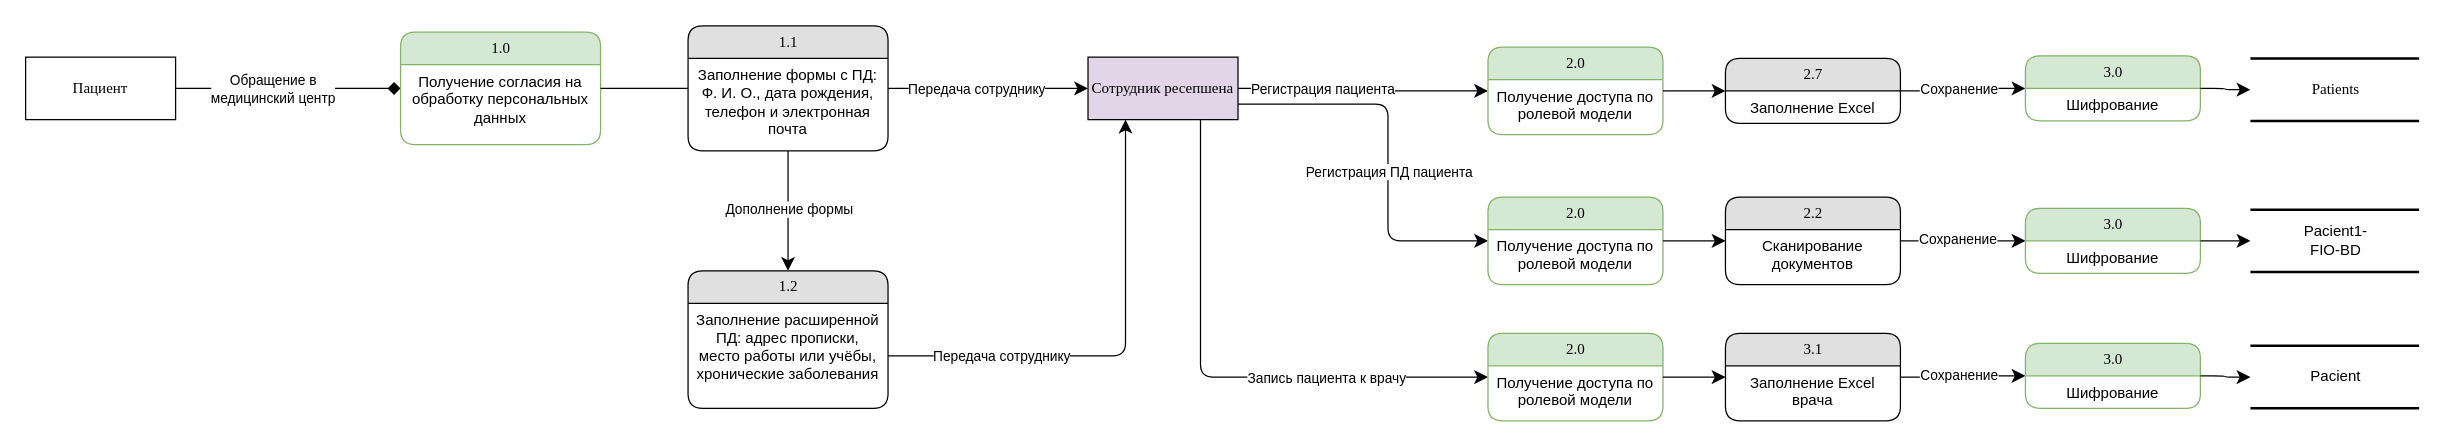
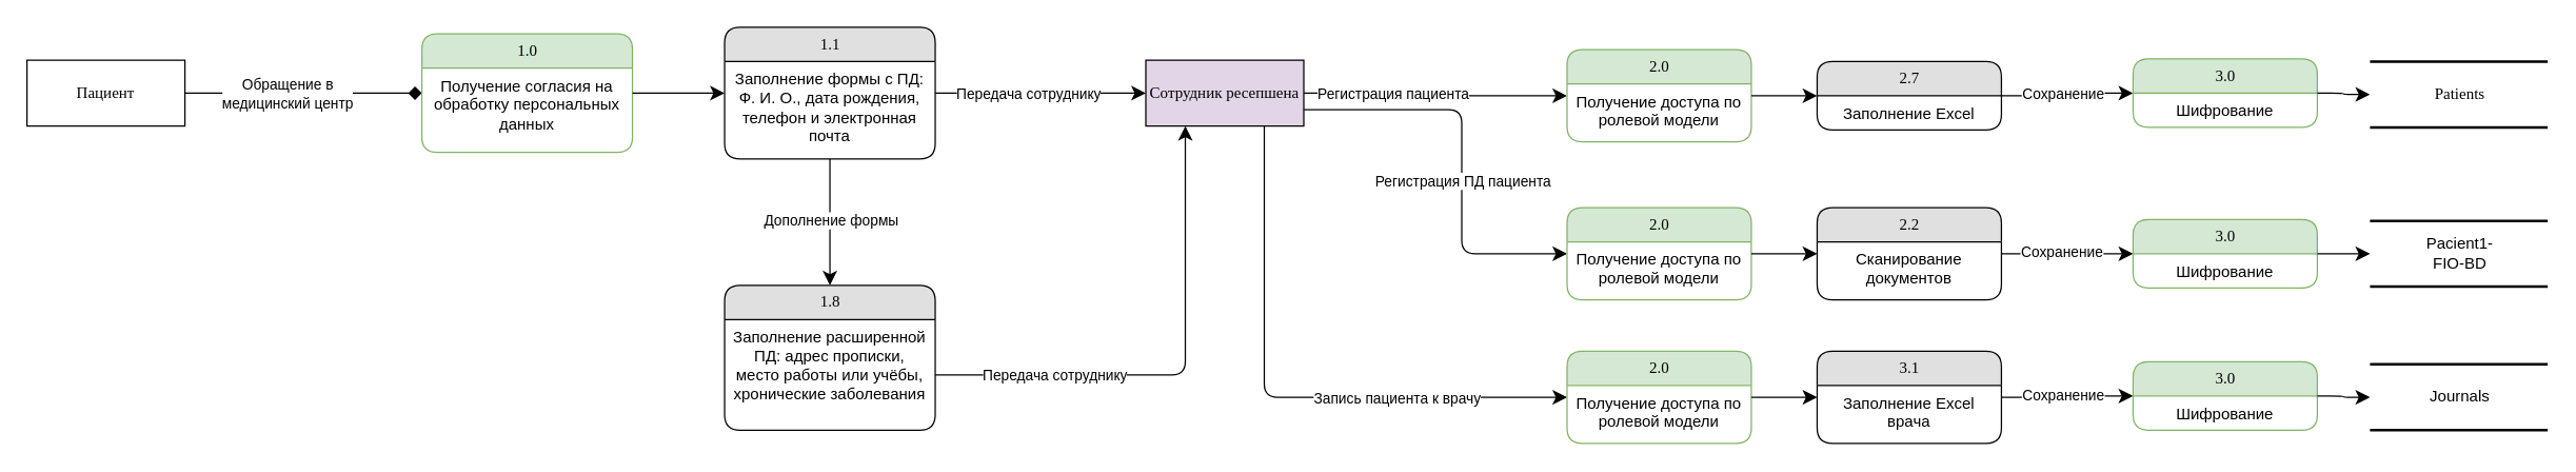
  <mxCell id="0" />
  <mxCell id="1" parent="0" />
  <mxCell id="2" value="Patients" style="html=1;rounded=0;shadow=0;comic=0;labelBackgroundColor=none;strokeWidth=2;fontFamily=Verdana;fontSize=12;align=center;shape=mxgraph.ios7ui.horLines;" parent="1" vertex="1"><mxGeometry x="1800" y="46" width="135" height="50" as="geometry" /></mxCell>
  <mxCell id="3" value="Сотрудник ресепшена" style="whiteSpace=wrap;html=1;rounded=0;shadow=0;comic=0;labelBackgroundColor=none;strokeWidth=1;fontFamily=Verdana;fontSize=12;align=center;fillColor=#e1d5e7;" parent="1" vertex="1"><mxGeometry x="870" y="45" width="120" height="50" as="geometry" /></mxCell>
  <mxCell id="4" style="edgeStyle=none;html=1;labelBackgroundColor=none;startFill=0;startSize=8;endFill=1;endSize=8;fontFamily=Verdana;fontSize=12;endArrow=diamond;" parent="1" source="6" target="37" edge="1"><mxGeometry relative="1" as="geometry"><mxPoint x="150" y="68" as="targetPoint" /></mxGeometry></mxCell>
  <mxCell id="5" value="Обращение в &lt;br&gt;медицинский центр" style="edgeLabel;html=1;align=center;verticalAlign=middle;resizable=0;points=[];" parent="4" vertex="1" connectable="0"><mxGeometry x="0.216" y="2" relative="1" as="geometry"><mxPoint x="-32" y="2" as="offset" /></mxGeometry></mxCell>
  <mxCell id="6" value="Пациент" style="whiteSpace=wrap;html=1;rounded=0;shadow=0;comic=0;labelBackgroundColor=none;strokeWidth=1;fontFamily=Verdana;fontSize=12;align=center;" parent="1" vertex="1"><mxGeometry x="20" y="45" width="120" height="50" as="geometry" /></mxCell>
  <mxCell id="7" style="edgeStyle=none;html=1;labelBackgroundColor=none;startFill=0;startSize=8;endFill=1;endSize=8;fontFamily=Verdana;fontSize=12;" parent="1" source="13" target="3" edge="1"><mxGeometry relative="1" as="geometry" /></mxCell>
  <mxCell id="8" value="Передача сотруднику" style="edgeLabel;html=1;align=center;verticalAlign=middle;resizable=0;points=[];" parent="7" vertex="1" connectable="0"><mxGeometry x="-0.142" y="1" relative="1" as="geometry"><mxPoint x="1" y="1" as="offset" /></mxGeometry></mxCell>
  <mxCell id="9" style="edgeStyle=none;html=1;labelBackgroundColor=none;startFill=0;startSize=8;endFill=1;endSize=8;fontFamily=Verdana;fontSize=12;entryX=0.5;entryY=0;entryDx=0;entryDy=0;" parent="1" source="13" target="15" edge="1"><mxGeometry relative="1" as="geometry"><mxPoint x="620" y="166" as="targetPoint" /></mxGeometry></mxCell>
  <mxCell id="10" value="Дополнение формы" style="edgeLabel;html=1;align=center;verticalAlign=middle;resizable=0;points=[];" parent="9" vertex="1" connectable="0"><mxGeometry x="-0.042" relative="1" as="geometry"><mxPoint as="offset" /></mxGeometry></mxCell>
  <mxCell id="11" style="html=1;labelBackgroundColor=none;startFill=0;startSize=8;endFill=1;endSize=8;fontFamily=Verdana;fontSize=12;exitX=1;exitY=0.5;exitDx=0;exitDy=0;edgeStyle=orthogonalEdgeStyle;" parent="1" source="3" target="40" edge="1"><mxGeometry relative="1" as="geometry"><mxPoint x="1250" y="72" as="targetPoint" /></mxGeometry></mxCell>
  <mxCell id="12" value="Регистрация пациента" style="edgeLabel;html=1;align=center;verticalAlign=middle;resizable=0;points=[];" parent="11" vertex="1" connectable="0"><mxGeometry x="-0.051" y="-3" relative="1" as="geometry"><mxPoint x="-29" y="-3" as="offset" /></mxGeometry></mxCell>
  <mxCell id="13" value="1.1" style="swimlane;html=1;fontStyle=0;childLayout=stackLayout;horizontal=1;startSize=26;fillColor=#e0e0e0;horizontalStack=0;resizeParent=1;resizeLast=0;collapsible=1;marginBottom=0;swimlaneFillColor=#ffffff;align=center;rounded=1;shadow=0;comic=0;labelBackgroundColor=none;strokeWidth=1;fontFamily=Verdana;fontSize=12" parent="1" vertex="1"><mxGeometry x="550" y="20" width="160" height="100" as="geometry"><mxRectangle x="430" y="54" width="60" height="30" as="alternateBounds" /></mxGeometry></mxCell>
  <mxCell id="14" value="Заполнение формы с ПД:&lt;div&gt;Ф. И. О., дата рождения, телефон и электронная почта&lt;/div&gt;" style="text;html=1;strokeColor=none;fillColor=none;spacingLeft=4;spacingRight=4;whiteSpace=wrap;overflow=hidden;rotatable=0;points=[[0,0.5],[1,0.5]];portConstraint=eastwest;align=center;" parent="13" vertex="1"><mxGeometry y="26" width="160" height="74" as="geometry" /></mxCell>
- <mxCell id="15" value="1.2" style="swimlane;html=1;fontStyle=0;childLayout=stackLayout;horizontal=1;startSize=26;fillColor=#e0e0e0;horizontalStack=0;resizeParent=1;resizeLast=0;collapsible=1;marginBottom=0;swimlaneFillColor=#ffffff;align=center;rounded=1;shadow=0;comic=0;labelBackgroundColor=none;strokeWidth=1;fontFamily=Verdana;fontSize=12" parent="1" vertex="1"><mxGeometry x="550" y="216" width="160" height="110" as="geometry" /></mxCell>
+ <mxCell id="15" value="1.8" style="swimlane;html=1;fontStyle=0;childLayout=stackLayout;horizontal=1;startSize=26;fillColor=#e0e0e0;horizontalStack=0;resizeParent=1;resizeLast=0;collapsible=1;marginBottom=0;swimlaneFillColor=#ffffff;align=center;rounded=1;shadow=0;comic=0;labelBackgroundColor=none;strokeWidth=1;fontFamily=Verdana;fontSize=12" parent="1" vertex="1"><mxGeometry x="550" y="216" width="160" height="110" as="geometry" /></mxCell>
  <mxCell id="16" value="Заполнение расширенной ПД:&amp;nbsp;адрес прописки, место работы или учёбы, хронические заболевания" style="text;html=1;strokeColor=none;fillColor=none;spacingLeft=4;spacingRight=4;whiteSpace=wrap;overflow=hidden;rotatable=0;points=[[0,0.5],[1,0.5]];portConstraint=eastwest;align=center;" parent="15" vertex="1"><mxGeometry y="26" width="160" height="84" as="geometry" /></mxCell>
  <mxCell id="17" value="2.7" style="swimlane;html=1;fontStyle=0;childLayout=stackLayout;horizontal=1;startSize=26;fillColor=#e0e0e0;horizontalStack=0;resizeParent=1;resizeLast=0;collapsible=1;marginBottom=0;swimlaneFillColor=#ffffff;align=center;rounded=1;shadow=0;comic=0;labelBackgroundColor=none;strokeWidth=1;fontFamily=Verdana;fontSize=12" parent="1" vertex="1"><mxGeometry x="1380" y="46" width="140" height="52" as="geometry" /></mxCell>
  <mxCell id="18" value="Заполнение Excel" style="text;html=1;strokeColor=none;fillColor=none;spacingLeft=4;spacingRight=4;whiteSpace=wrap;overflow=hidden;rotatable=0;points=[[0,0.5],[1,0.5]];portConstraint=eastwest;align=center;" parent="17" vertex="1"><mxGeometry y="26" width="140" height="26" as="geometry" /></mxCell>
  <mxCell id="19" style="edgeStyle=orthogonalEdgeStyle;html=1;labelBackgroundColor=none;startFill=0;startSize=8;endFill=1;endSize=8;fontFamily=Verdana;fontSize=12;entryX=0.25;entryY=1;entryDx=0;entryDy=0;exitX=1;exitY=0.5;exitDx=0;exitDy=0;" parent="1" source="16" target="3" edge="1"><mxGeometry relative="1" as="geometry"><mxPoint x="620" y="166" as="sourcePoint" /><mxPoint x="620" y="232" as="targetPoint" /></mxGeometry></mxCell>
  <mxCell id="20" value="Передача сотруднику" style="edgeLabel;html=1;align=center;verticalAlign=middle;resizable=0;points=[];" parent="19" vertex="1" connectable="0"><mxGeometry x="-0.423" y="-1" relative="1" as="geometry"><mxPoint x="-19" y="-1" as="offset" /></mxGeometry></mxCell>
  <mxCell id="21" style="html=1;labelBackgroundColor=none;startFill=0;startSize=8;endFill=1;endSize=8;fontFamily=Verdana;fontSize=12;exitX=1;exitY=0.5;exitDx=0;exitDy=0;edgeStyle=orthogonalEdgeStyle;" parent="1" source="17" target="49" edge="1"><mxGeometry relative="1" as="geometry"><mxPoint x="1200" y="67" as="sourcePoint" /><mxPoint x="1610" y="72" as="targetPoint" /></mxGeometry></mxCell>
  <mxCell id="22" value="Сохранение" style="edgeLabel;html=1;align=center;verticalAlign=middle;resizable=0;points=[];" parent="21" vertex="1" connectable="0"><mxGeometry x="-0.051" y="-3" relative="1" as="geometry"><mxPoint x="-2" y="-5" as="offset" /></mxGeometry></mxCell>
  <mxCell id="23" value="2.2" style="swimlane;html=1;fontStyle=0;childLayout=stackLayout;horizontal=1;startSize=26;fillColor=#e0e0e0;horizontalStack=0;resizeParent=1;resizeLast=0;collapsible=1;marginBottom=0;swimlaneFillColor=#ffffff;align=center;rounded=1;shadow=0;comic=0;labelBackgroundColor=none;strokeWidth=1;fontFamily=Verdana;fontSize=12" parent="1" vertex="1"><mxGeometry x="1380" y="157" width="140" height="70" as="geometry" /></mxCell>
  <mxCell id="24" value="Сканирование документов" style="text;html=1;strokeColor=none;fillColor=none;spacingLeft=4;spacingRight=4;whiteSpace=wrap;overflow=hidden;rotatable=0;points=[[0,0.5],[1,0.5]];portConstraint=eastwest;align=center;" parent="23" vertex="1"><mxGeometry y="26" width="140" height="44" as="geometry" /></mxCell>
  <mxCell id="25" style="html=1;labelBackgroundColor=none;startFill=0;startSize=8;endFill=1;endSize=8;fontFamily=Verdana;fontSize=12;exitX=1;exitY=0.75;exitDx=0;exitDy=0;edgeStyle=orthogonalEdgeStyle;" parent="1" source="3" target="42" edge="1"><mxGeometry relative="1" as="geometry"><mxPoint x="1000" y="66" as="sourcePoint" /><mxPoint x="1290" y="192" as="targetPoint" /><Array as="points"><mxPoint x="1110" y="83" /><mxPoint x="1110" y="192" /></Array></mxGeometry></mxCell>
  <mxCell id="26" value="Регистрация ПД пациента" style="edgeLabel;html=1;align=center;verticalAlign=middle;resizable=0;points=[];" parent="25" vertex="1" connectable="0"><mxGeometry x="-0.051" y="-3" relative="1" as="geometry"><mxPoint x="3" y="27" as="offset" /></mxGeometry></mxCell>
  <mxCell id="27" value="&lt;span style=&quot;font-family: Helvetica; text-align: left; text-wrap-mode: wrap;&quot;&gt;Pacient1-FIO-BD&lt;/span&gt;" style="html=1;rounded=0;shadow=0;comic=0;labelBackgroundColor=none;strokeWidth=2;fontFamily=Verdana;fontSize=12;align=center;shape=mxgraph.ios7ui.horLines;" parent="1" vertex="1"><mxGeometry x="1800" y="167" width="135" height="50" as="geometry" /></mxCell>
  <mxCell id="28" style="html=1;labelBackgroundColor=none;startFill=0;startSize=8;endFill=1;endSize=8;fontFamily=Verdana;fontSize=12;exitX=1;exitY=0.5;exitDx=0;exitDy=0;edgeStyle=orthogonalEdgeStyle;" parent="1" source="23" target="52" edge="1"><mxGeometry relative="1" as="geometry"><mxPoint x="1550" y="48" as="sourcePoint" /><mxPoint x="1610" y="192" as="targetPoint" /></mxGeometry></mxCell>
  <mxCell id="29" value="Сохранение" style="edgeLabel;html=1;align=center;verticalAlign=middle;resizable=0;points=[];" parent="28" vertex="1" connectable="0"><mxGeometry x="-0.051" y="-3" relative="1" as="geometry"><mxPoint x="-2" y="-5" as="offset" /></mxGeometry></mxCell>
  <mxCell id="30" value="3.1" style="swimlane;html=1;fontStyle=0;childLayout=stackLayout;horizontal=1;startSize=26;fillColor=#e0e0e0;horizontalStack=0;resizeParent=1;resizeLast=0;collapsible=1;marginBottom=0;swimlaneFillColor=#ffffff;align=center;rounded=1;shadow=0;comic=0;labelBackgroundColor=none;strokeWidth=1;fontFamily=Verdana;fontSize=12" parent="1" vertex="1"><mxGeometry x="1380" y="266" width="140" height="70" as="geometry" /></mxCell>
  <mxCell id="31" value="Заполнение Excel врача" style="text;html=1;strokeColor=none;fillColor=none;spacingLeft=4;spacingRight=4;whiteSpace=wrap;overflow=hidden;rotatable=0;points=[[0,0.5],[1,0.5]];portConstraint=eastwest;align=center;" parent="30" vertex="1"><mxGeometry y="26" width="140" height="44" as="geometry" /></mxCell>
  <mxCell id="32" style="html=1;labelBackgroundColor=none;startFill=0;startSize=8;endFill=1;endSize=8;fontFamily=Verdana;fontSize=12;exitX=0.75;exitY=1;exitDx=0;exitDy=0;edgeStyle=orthogonalEdgeStyle;" parent="1" source="3" target="44" edge="1"><mxGeometry relative="1" as="geometry"><mxPoint x="1080" y="96" as="sourcePoint" /><mxPoint x="1140" y="276" as="targetPoint" /><Array as="points"><mxPoint x="960" y="301" /></Array></mxGeometry></mxCell>
  <mxCell id="33" value="Запись пациента к врачу" style="edgeLabel;html=1;align=center;verticalAlign=middle;resizable=0;points=[];" parent="32" vertex="1" connectable="0"><mxGeometry x="-0.051" y="-3" relative="1" as="geometry"><mxPoint x="99" y="-3" as="offset" /></mxGeometry></mxCell>
- <mxCell id="34" value="&lt;div style=&quot;text-align: left;&quot;&gt;&lt;span style=&quot;background-color: transparent; text-wrap-mode: wrap;&quot;&gt;&lt;font face=&quot;Helvetica&quot;&gt;Pacient&lt;/font&gt;&lt;/span&gt;&lt;/div&gt;" style="html=1;rounded=0;shadow=0;comic=0;labelBackgroundColor=none;strokeWidth=2;fontFamily=Verdana;fontSize=12;align=center;shape=mxgraph.ios7ui.horLines;" parent="1" vertex="1"><mxGeometry x="1800" y="276" width="135" height="50" as="geometry" /></mxCell>
+ <mxCell id="34" value="&lt;div style=&quot;text-align: left;&quot;&gt;&lt;span style=&quot;background-color: transparent; text-wrap-mode: wrap;&quot;&gt;&lt;font face=&quot;Helvetica&quot;&gt;Journals&lt;/font&gt;&lt;/span&gt;&lt;/div&gt;" style="html=1;rounded=0;shadow=0;comic=0;labelBackgroundColor=none;strokeWidth=2;fontFamily=Verdana;fontSize=12;align=center;shape=mxgraph.ios7ui.horLines;" parent="1" vertex="1"><mxGeometry x="1800" y="276" width="135" height="50" as="geometry" /></mxCell>
  <mxCell id="35" style="html=1;labelBackgroundColor=none;startFill=0;startSize=8;endFill=1;endSize=8;fontFamily=Verdana;fontSize=12;exitX=1;exitY=0.5;exitDx=0;exitDy=0;edgeStyle=orthogonalEdgeStyle;" parent="1" source="30" target="54" edge="1"><mxGeometry relative="1" as="geometry"><mxPoint x="1550" y="177" as="sourcePoint" /><mxPoint x="1610" y="301" as="targetPoint" /></mxGeometry></mxCell>
  <mxCell id="36" value="Сохранение" style="edgeLabel;html=1;align=center;verticalAlign=middle;resizable=0;points=[];" parent="35" vertex="1" connectable="0"><mxGeometry x="-0.051" y="-3" relative="1" as="geometry"><mxPoint x="-2" y="-5" as="offset" /></mxGeometry></mxCell>
  <mxCell id="37" value="1.0" style="swimlane;html=1;fontStyle=0;childLayout=stackLayout;horizontal=1;startSize=26;horizontalStack=0;resizeParent=1;resizeLast=0;collapsible=1;marginBottom=0;swimlaneFillColor=#ffffff;align=center;rounded=1;shadow=0;comic=0;labelBackgroundColor=none;strokeWidth=1;fontFamily=Verdana;fontSize=12;fillColor=#d5e8d4;strokeColor=#82b366;" parent="1" vertex="1"><mxGeometry x="320" y="25" width="160" height="90" as="geometry"><mxRectangle x="430" y="54" width="60" height="30" as="alternateBounds" /></mxGeometry></mxCell>
  <mxCell id="38" value="Получение согласия на обработку персональных данных" style="text;html=1;spacingLeft=4;spacingRight=4;whiteSpace=wrap;overflow=hidden;rotatable=0;points=[[0,0.5],[1,0.5]];portConstraint=eastwest;align=center;" parent="37" vertex="1"><mxGeometry y="26" width="160" height="54" as="geometry" /></mxCell>
- <mxCell id="39" style="edgeStyle=none;html=1;labelBackgroundColor=none;startFill=0;startSize=8;endFill=1;endSize=8;fontFamily=Verdana;fontSize=12;endArrow=none;" parent="1" source="37" target="13" edge="1"><mxGeometry relative="1" as="geometry"><mxPoint x="630" y="222" as="targetPoint" /><mxPoint x="630" y="126" as="sourcePoint" /></mxGeometry></mxCell>
+ <mxCell id="39" style="edgeStyle=none;html=1;labelBackgroundColor=none;startFill=0;startSize=8;endFill=1;endSize=8;fontFamily=Verdana;fontSize=12;" parent="1" source="37" target="13" edge="1"><mxGeometry relative="1" as="geometry"><mxPoint x="630" y="222" as="targetPoint" /><mxPoint x="630" y="126" as="sourcePoint" /></mxGeometry></mxCell>
  <mxCell id="40" value="2.0" style="swimlane;html=1;fontStyle=0;childLayout=stackLayout;horizontal=1;startSize=26;fillColor=#d5e8d4;horizontalStack=0;resizeParent=1;resizeLast=0;collapsible=1;marginBottom=0;swimlaneFillColor=#ffffff;align=center;rounded=1;shadow=0;comic=0;labelBackgroundColor=none;strokeWidth=1;fontFamily=Verdana;fontSize=12;strokeColor=#82b366;" parent="1" vertex="1"><mxGeometry x="1190" y="37" width="140" height="70" as="geometry" /></mxCell>
  <mxCell id="41" value="Получение доступа по ролевой модели" style="text;html=1;strokeColor=none;fillColor=none;spacingLeft=4;spacingRight=4;whiteSpace=wrap;overflow=hidden;rotatable=0;points=[[0,0.5],[1,0.5]];portConstraint=eastwest;align=center;" parent="40" vertex="1"><mxGeometry y="26" width="140" height="44" as="geometry" /></mxCell>
  <mxCell id="42" value="2.0" style="swimlane;html=1;fontStyle=0;childLayout=stackLayout;horizontal=1;startSize=26;fillColor=#d5e8d4;horizontalStack=0;resizeParent=1;resizeLast=0;collapsible=1;marginBottom=0;swimlaneFillColor=#ffffff;align=center;rounded=1;shadow=0;comic=0;labelBackgroundColor=none;strokeWidth=1;fontFamily=Verdana;fontSize=12;strokeColor=#82b366;" parent="1" vertex="1"><mxGeometry x="1190" y="157" width="140" height="70" as="geometry" /></mxCell>
  <mxCell id="43" value="Получение доступа по ролевой модели" style="text;html=1;strokeColor=none;fillColor=none;spacingLeft=4;spacingRight=4;whiteSpace=wrap;overflow=hidden;rotatable=0;points=[[0,0.5],[1,0.5]];portConstraint=eastwest;align=center;" parent="42" vertex="1"><mxGeometry y="26" width="140" height="44" as="geometry" /></mxCell>
  <mxCell id="44" value="2.0" style="swimlane;html=1;fontStyle=0;childLayout=stackLayout;horizontal=1;startSize=26;fillColor=#d5e8d4;horizontalStack=0;resizeParent=1;resizeLast=0;collapsible=1;marginBottom=0;swimlaneFillColor=#ffffff;align=center;rounded=1;shadow=0;comic=0;labelBackgroundColor=none;strokeWidth=1;fontFamily=Verdana;fontSize=12;strokeColor=#82b366;" parent="1" vertex="1"><mxGeometry x="1190" y="266" width="140" height="70" as="geometry" /></mxCell>
  <mxCell id="45" value="Получение доступа по ролевой модели" style="text;html=1;strokeColor=none;fillColor=none;spacingLeft=4;spacingRight=4;whiteSpace=wrap;overflow=hidden;rotatable=0;points=[[0,0.5],[1,0.5]];portConstraint=eastwest;align=center;" parent="44" vertex="1"><mxGeometry y="26" width="140" height="44" as="geometry" /></mxCell>
  <mxCell id="46" style="html=1;labelBackgroundColor=none;startFill=0;startSize=8;endFill=1;endSize=8;fontFamily=Verdana;fontSize=12;edgeStyle=orthogonalEdgeStyle;" parent="1" source="40" target="17" edge="1"><mxGeometry relative="1" as="geometry"><mxPoint x="1540" y="67" as="sourcePoint" /><mxPoint x="1690" y="66" as="targetPoint" /></mxGeometry></mxCell>
  <mxCell id="47" style="html=1;labelBackgroundColor=none;startFill=0;startSize=8;endFill=1;endSize=8;fontFamily=Verdana;fontSize=12;edgeStyle=orthogonalEdgeStyle;" parent="1" source="42" target="23" edge="1"><mxGeometry relative="1" as="geometry"><mxPoint x="1350" y="66" as="sourcePoint" /><mxPoint x="1400" y="66" as="targetPoint" /></mxGeometry></mxCell>
  <mxCell id="48" style="html=1;labelBackgroundColor=none;startFill=0;startSize=8;endFill=1;endSize=8;fontFamily=Verdana;fontSize=12;edgeStyle=orthogonalEdgeStyle;" parent="1" source="44" target="30" edge="1"><mxGeometry relative="1" as="geometry"><mxPoint x="1380" y="237" as="sourcePoint" /><mxPoint x="1430" y="237" as="targetPoint" /></mxGeometry></mxCell>
  <mxCell id="49" value="3.0" style="swimlane;html=1;fontStyle=0;childLayout=stackLayout;horizontal=1;startSize=26;fillColor=#d5e8d4;horizontalStack=0;resizeParent=1;resizeLast=0;collapsible=1;marginBottom=0;swimlaneFillColor=#ffffff;align=center;rounded=1;shadow=0;comic=0;labelBackgroundColor=none;strokeWidth=1;fontFamily=Verdana;fontSize=12;strokeColor=#82b366;" vertex="1" parent="1"><mxGeometry x="1620" y="44" width="140" height="52" as="geometry" /></mxCell>
  <mxCell id="50" value="Шифрование" style="text;html=1;strokeColor=none;fillColor=none;spacingLeft=4;spacingRight=4;whiteSpace=wrap;overflow=hidden;rotatable=0;points=[[0,0.5],[1,0.5]];portConstraint=eastwest;align=center;" vertex="1" parent="49"><mxGeometry y="26" width="140" height="26" as="geometry" /></mxCell>
  <mxCell id="51" style="html=1;labelBackgroundColor=none;startFill=0;startSize=8;endFill=1;endSize=8;fontFamily=Verdana;fontSize=12;edgeStyle=orthogonalEdgeStyle;" edge="1" parent="1" source="49" target="2"><mxGeometry relative="1" as="geometry"><mxPoint x="1770" y="66" as="sourcePoint" /><mxPoint x="1390" y="66" as="targetPoint" /></mxGeometry></mxCell>
  <mxCell id="52" value="3.0" style="swimlane;html=1;fontStyle=0;childLayout=stackLayout;horizontal=1;startSize=26;fillColor=#d5e8d4;horizontalStack=0;resizeParent=1;resizeLast=0;collapsible=1;marginBottom=0;swimlaneFillColor=#ffffff;align=center;rounded=1;shadow=0;comic=0;labelBackgroundColor=none;strokeWidth=1;fontFamily=Verdana;fontSize=12;strokeColor=#82b366;" vertex="1" parent="1"><mxGeometry x="1620" y="166" width="140" height="52" as="geometry" /></mxCell>
  <mxCell id="53" value="Шифрование" style="text;html=1;strokeColor=none;fillColor=none;spacingLeft=4;spacingRight=4;whiteSpace=wrap;overflow=hidden;rotatable=0;points=[[0,0.5],[1,0.5]];portConstraint=eastwest;align=center;" vertex="1" parent="52"><mxGeometry y="26" width="140" height="26" as="geometry" /></mxCell>
  <mxCell id="54" value="3.0" style="swimlane;html=1;fontStyle=0;childLayout=stackLayout;horizontal=1;startSize=26;fillColor=#d5e8d4;horizontalStack=0;resizeParent=1;resizeLast=0;collapsible=1;marginBottom=0;swimlaneFillColor=#ffffff;align=center;rounded=1;shadow=0;comic=0;labelBackgroundColor=none;strokeWidth=1;fontFamily=Verdana;fontSize=12;strokeColor=#82b366;" vertex="1" parent="1"><mxGeometry x="1620" y="274" width="140" height="52" as="geometry" /></mxCell>
  <mxCell id="55" value="Шифрование" style="text;html=1;strokeColor=none;fillColor=none;spacingLeft=4;spacingRight=4;whiteSpace=wrap;overflow=hidden;rotatable=0;points=[[0,0.5],[1,0.5]];portConstraint=eastwest;align=center;" vertex="1" parent="54"><mxGeometry y="26" width="140" height="26" as="geometry" /></mxCell>
  <mxCell id="56" style="html=1;labelBackgroundColor=none;startFill=0;startSize=8;endFill=1;endSize=8;fontFamily=Verdana;fontSize=12;edgeStyle=orthogonalEdgeStyle;" edge="1" parent="1" source="52" target="27"><mxGeometry relative="1" as="geometry"><mxPoint x="1780" y="146" as="sourcePoint" /><mxPoint x="1820" y="147" as="targetPoint" /></mxGeometry></mxCell>
  <mxCell id="57" style="html=1;labelBackgroundColor=none;startFill=0;startSize=8;endFill=1;endSize=8;fontFamily=Verdana;fontSize=12;edgeStyle=orthogonalEdgeStyle;" edge="1" parent="1" source="54" target="34"><mxGeometry relative="1" as="geometry"><mxPoint x="1760" y="276" as="sourcePoint" /><mxPoint x="1800" y="276" as="targetPoint" /></mxGeometry></mxCell>
